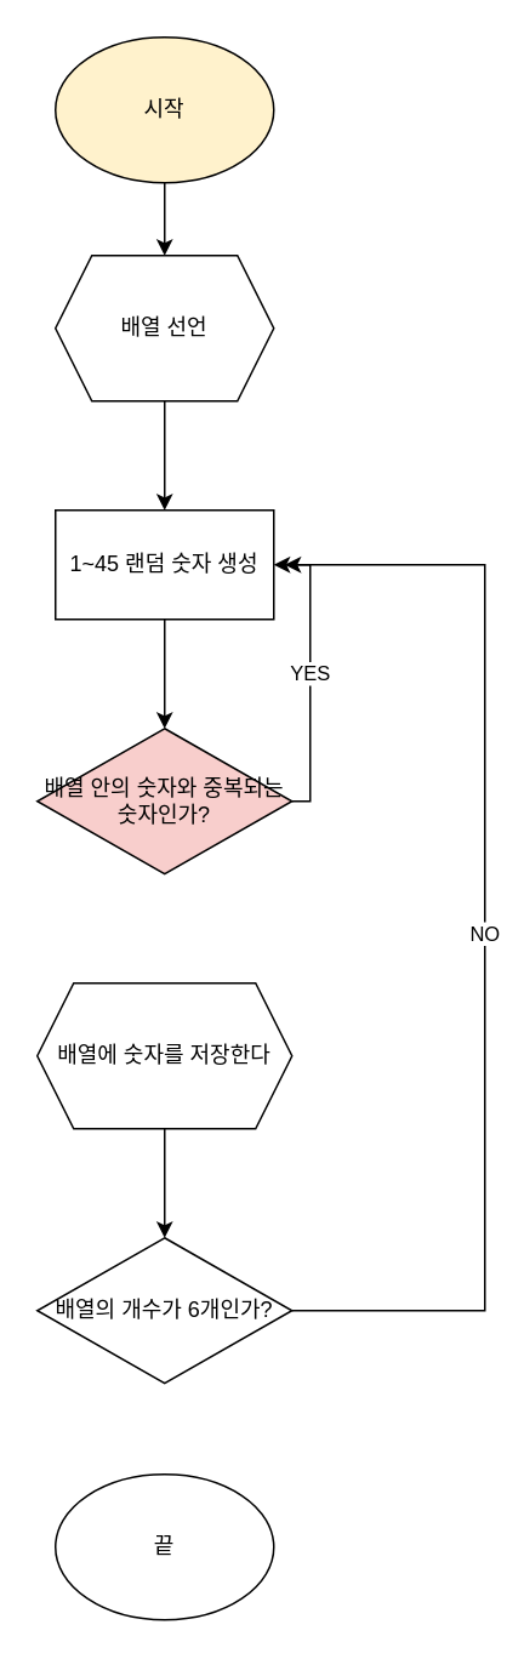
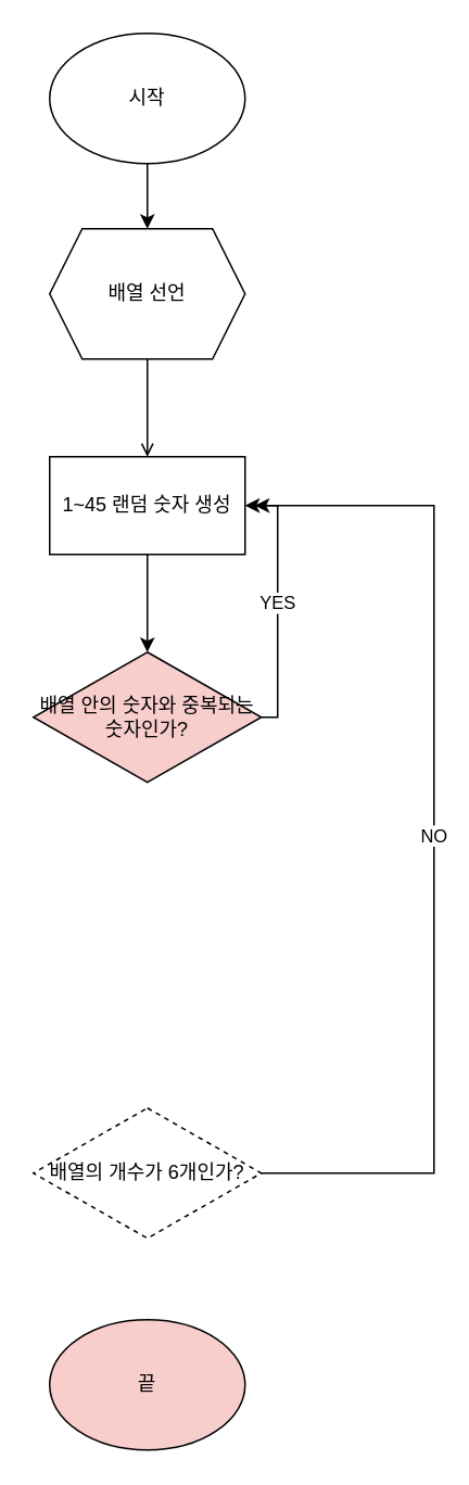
  <mxCell id="0" />
  <mxCell id="1" parent="0" />
  <mxCell id="2" value="" style="edgeStyle=orthogonalEdgeStyle;rounded=0;orthogonalLoop=1;jettySize=auto;html=1;" edge="1" parent="1" source="3" target="5"><mxGeometry relative="1" as="geometry" /></mxCell>
- <mxCell id="3" value="시작" style="ellipse;whiteSpace=wrap;html=1;fillColor=#fff2cc;" vertex="1" parent="1"><mxGeometry x="30" y="20" width="120" height="80" as="geometry" /></mxCell>
- <mxCell id="4" value="" style="edgeStyle=orthogonalEdgeStyle;rounded=0;orthogonalLoop=1;jettySize=auto;html=1;" edge="1" parent="1" source="5" target="7"><mxGeometry relative="1" as="geometry" /></mxCell>
+ <mxCell id="3" value="시작" style="ellipse;whiteSpace=wrap;html=1;" vertex="1" parent="1"><mxGeometry x="30" y="20" width="120" height="80" as="geometry" /></mxCell>
+ <mxCell id="4" value="" style="edgeStyle=orthogonalEdgeStyle;rounded=0;orthogonalLoop=1;jettySize=auto;html=1;endArrow=open;" edge="1" parent="1" source="5" target="7"><mxGeometry relative="1" as="geometry" /></mxCell>
  <mxCell id="5" value="배열 선언" style="shape=hexagon;perimeter=hexagonPerimeter2;whiteSpace=wrap;html=1;fixedSize=1;" vertex="1" parent="1"><mxGeometry x="30" y="140" width="120" height="80" as="geometry" /></mxCell>
  <mxCell id="6" value="" style="edgeStyle=orthogonalEdgeStyle;rounded=0;orthogonalLoop=1;jettySize=auto;html=1;" edge="1" parent="1" source="7" target="9"><mxGeometry relative="1" as="geometry" /></mxCell>
  <mxCell id="7" value="1~45 랜덤 숫자 생성" style="rounded=0;whiteSpace=wrap;html=1;" vertex="1" parent="1"><mxGeometry x="30" y="280" width="120" height="60" as="geometry" /></mxCell>
  <mxCell id="8" value="YES" style="edgeStyle=orthogonalEdgeStyle;rounded=0;orthogonalLoop=1;jettySize=auto;html=1;entryX=1;entryY=0.5;entryDx=0;entryDy=0;" edge="1" parent="1" source="9" target="7"><mxGeometry relative="1" as="geometry"><Array as="points"><mxPoint x="170" y="440" /><mxPoint x="170" y="310" /></Array></mxGeometry></mxCell>
  <mxCell id="9" value="배열 안의 숫자와 중복되는 숫자인가?" style="rhombus;whiteSpace=wrap;html=1;fillColor=#f8cecc;" vertex="1" parent="1"><mxGeometry x="20" y="400" width="140" height="80" as="geometry" /></mxCell>
- <mxCell id="10" value="" style="edgeStyle=orthogonalEdgeStyle;rounded=0;orthogonalLoop=1;jettySize=auto;html=1;" edge="1" parent="1" source="11" target="13"><mxGeometry relative="1" as="geometry" /></mxCell>
- <mxCell id="11" value="배열에 숫자를 저장한다" style="shape=hexagon;perimeter=hexagonPerimeter2;whiteSpace=wrap;html=1;fixedSize=1;" vertex="1" parent="1"><mxGeometry x="20" y="540" width="140" height="80" as="geometry" /></mxCell>
  <mxCell id="12" value="NO" style="edgeStyle=orthogonalEdgeStyle;rounded=0;orthogonalLoop=1;jettySize=auto;html=1;" edge="1" parent="1" source="13"><mxGeometry relative="1" as="geometry"><mxPoint x="156" y="310" as="targetPoint" /><Array as="points"><mxPoint x="266" y="720" /><mxPoint x="266" y="310" /></Array></mxGeometry></mxCell>
- <mxCell id="13" value="배열의 개수가 6개인가?" style="rhombus;whiteSpace=wrap;html=1;" vertex="1" parent="1"><mxGeometry x="20" y="680" width="140" height="80" as="geometry" /></mxCell>
- <mxCell id="14" value="끝" style="ellipse;whiteSpace=wrap;html=1;" vertex="1" parent="1"><mxGeometry x="30" y="810" width="120" height="80" as="geometry" /></mxCell>
+ <mxCell id="13" value="배열의 개수가 6개인가?" style="rhombus;whiteSpace=wrap;html=1;dashed=1;" vertex="1" parent="1"><mxGeometry x="20" y="680" width="140" height="80" as="geometry" /></mxCell>
+ <mxCell id="14" value="끝" style="ellipse;whiteSpace=wrap;html=1;fillColor=#f8cecc;" vertex="1" parent="1"><mxGeometry x="30" y="810" width="120" height="80" as="geometry" /></mxCell>
